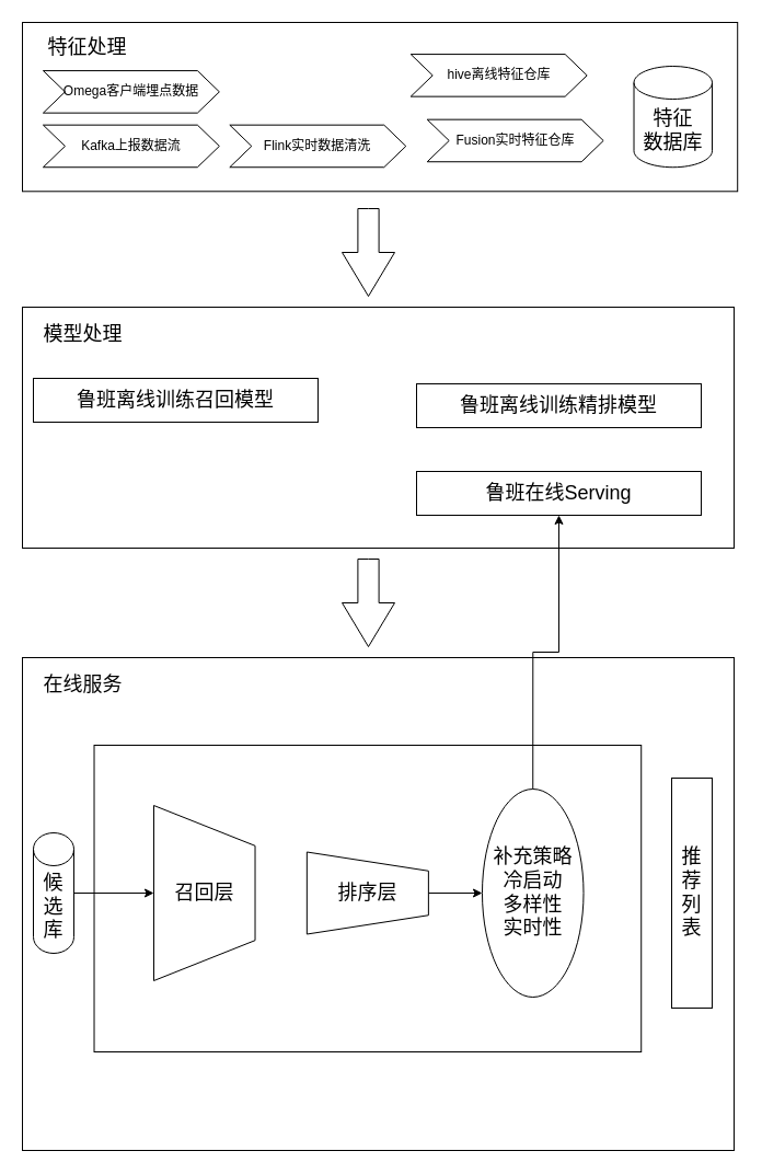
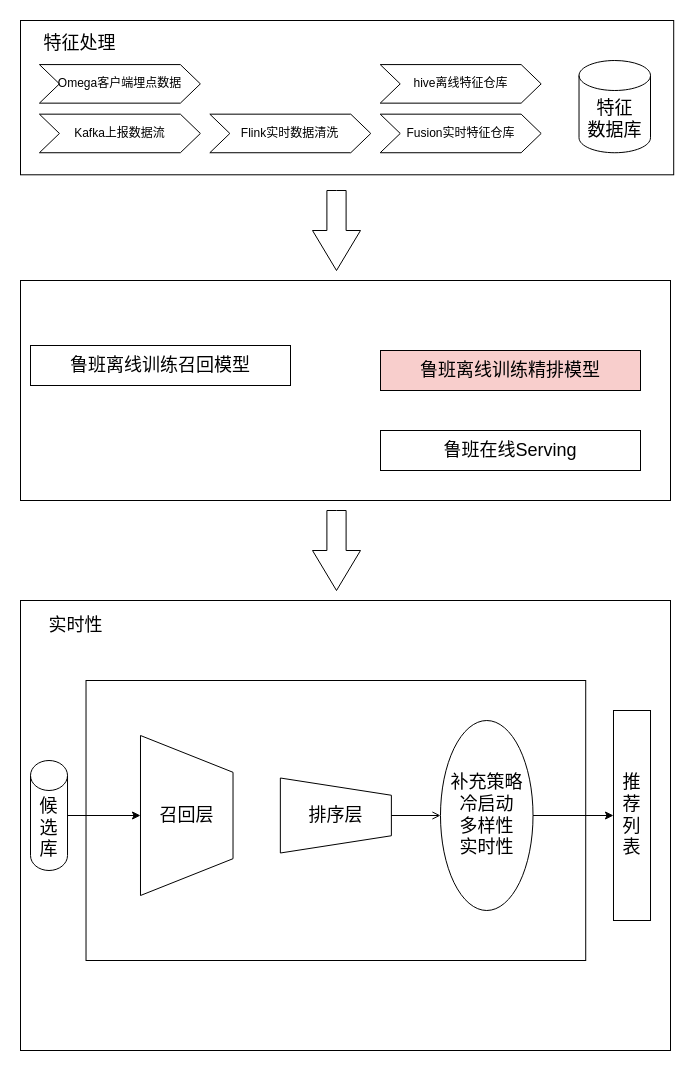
  <mxCell id="0" />
  <mxCell id="1" parent="0" />
  <mxCell id="2" value="" style="rounded=0;whiteSpace=wrap;html=1;" vertex="1" parent="1"><mxGeometry x="20" y="280" width="650" height="220" as="geometry" /></mxCell>
- <mxCell id="3" value="模型处理" style="text;html=1;resizable=0;autosize=1;align=center;verticalAlign=middle;points=[];fillColor=none;strokeColor=none;rounded=0;fontSize=18;" vertex="1" parent="1"><mxGeometry x="30" y="290" width="90" height="30" as="geometry" /></mxCell>
  <mxCell id="4" value="" style="group" vertex="1" connectable="0" parent="1"><mxGeometry x="20" y="20" width="653.2" height="154.286" as="geometry" /></mxCell>
  <mxCell id="5" value="" style="rounded=0;whiteSpace=wrap;html=1;" vertex="1" parent="4"><mxGeometry width="653.2" height="154.286" as="geometry" /></mxCell>
  <mxCell id="6" value="特征处理" style="text;html=1;resizable=0;autosize=1;align=center;verticalAlign=middle;points=[];fillColor=none;strokeColor=none;rounded=0;fontSize=18;" vertex="1" parent="4"><mxGeometry x="14.2" y="8.265" width="90" height="30" as="geometry" /></mxCell>
  <mxCell id="7" value="Omega客户端埋点数据" style="shape=step;perimeter=stepPerimeter;whiteSpace=wrap;html=1;fixedSize=1;" vertex="1" parent="4"><mxGeometry x="18.933" y="44.082" width="160.933" height="38.571" as="geometry" /></mxCell>
- <mxCell id="8" value="hive离线特征仓库" style="shape=step;perimeter=stepPerimeter;whiteSpace=wrap;html=1;fixedSize=1;" vertex="1" parent="4"><mxGeometry x="354.733" y="29.082" width="160.933" height="38.571" as="geometry" /></mxCell>
+ <mxCell id="8" value="hive离线特征仓库" style="shape=step;perimeter=stepPerimeter;whiteSpace=wrap;html=1;fixedSize=1;" vertex="1" parent="4"><mxGeometry x="359.733" y="44.082" width="160.933" height="38.571" as="geometry" /></mxCell>
  <mxCell id="9" value="Kafka上报数据流&lt;span style=&quot;color: rgba(0 , 0 , 0 , 0) ; font-family: monospace ; font-size: 0px&quot;&gt;%3CmxGraphModel%3E%3Croot%3E%3CmxCell%20id%3D%220%22%2F%3E%3CmxCell%20id%3D%221%22%20parent%3D%220%22%2F%3E%3CmxCell%20id%3D%222%22%20value%3D%22Omega%E5%AE%A2%E6%88%B7%E7%AB%AF%E5%9F%8B%E7%82%B9%E6%95%B0%E6%8D%AE%22%20style%3D%22shape%3Dstep%3Bperimeter%3DstepPerimeter%3BwhiteSpace%3Dwrap%3Bhtml%3D1%3BfixedSize%3D1%3B%22%20vertex%3D%221%22%20parent%3D%221%22%3E%3CmxGeometry%20x%3D%2290%22%20y%3D%22120%22%20width%3D%22170%22%20height%3D%2270%22%20as%3D%22geometry%22%2F%3E%3C%2FmxCell%3E%3C%2Froot%3E%3C%2FmxGraphModel%3E&lt;/span&gt;" style="shape=step;perimeter=stepPerimeter;whiteSpace=wrap;html=1;fixedSize=1;" vertex="1" parent="4"><mxGeometry x="18.933" y="93.673" width="160.933" height="38.571" as="geometry" /></mxCell>
  <mxCell id="10" value="Flink实时数据清洗" style="shape=step;perimeter=stepPerimeter;whiteSpace=wrap;html=1;fixedSize=1;" vertex="1" parent="4"><mxGeometry x="189.333" y="93.673" width="160.933" height="38.571" as="geometry" /></mxCell>
- <mxCell id="11" value="Fusion实时特征仓库" style="shape=step;perimeter=stepPerimeter;whiteSpace=wrap;html=1;fixedSize=1;" vertex="1" parent="4"><mxGeometry x="369.733" y="88.673" width="160.933" height="38.571" as="geometry" /></mxCell>
+ <mxCell id="11" value="Fusion实时特征仓库" style="shape=step;perimeter=stepPerimeter;whiteSpace=wrap;html=1;fixedSize=1;" vertex="1" parent="4"><mxGeometry x="359.733" y="93.673" width="160.933" height="38.571" as="geometry" /></mxCell>
  <mxCell id="12" value="特征&lt;br&gt;数据库" style="shape=cylinder3;whiteSpace=wrap;html=1;boundedLbl=1;backgroundOutline=1;size=15;fontSize=18;" vertex="1" parent="4"><mxGeometry x="558.53" y="40" width="71.47" height="92.24" as="geometry" /></mxCell>
  <mxCell id="13" value="" style="html=1;shadow=0;dashed=0;align=center;verticalAlign=middle;shape=mxgraph.arrows2.arrow;dy=0.6;dx=40;direction=south;notch=0;fontSize=18;" vertex="1" parent="1"><mxGeometry x="312" y="190" width="48" height="80" as="geometry" /></mxCell>
  <mxCell id="14" value="" style="html=1;shadow=0;dashed=0;align=center;verticalAlign=middle;shape=mxgraph.arrows2.arrow;dy=0.6;dx=40;direction=south;notch=0;fontSize=18;" vertex="1" parent="1"><mxGeometry x="312" y="510" width="48" height="80" as="geometry" /></mxCell>
- <mxCell id="15" value="鲁班离线训练精排模型" style="rounded=0;whiteSpace=wrap;html=1;fontSize=18;" vertex="1" parent="1"><mxGeometry x="380" y="350" width="260" height="40" as="geometry" /></mxCell>
+ <mxCell id="15" value="鲁班离线训练精排模型" style="rounded=0;whiteSpace=wrap;html=1;fontSize=18;fillColor=#f8cecc;" vertex="1" parent="1"><mxGeometry x="380" y="350" width="260" height="40" as="geometry" /></mxCell>
  <mxCell id="16" value="鲁班离线训练召回模型" style="rounded=0;whiteSpace=wrap;html=1;fontSize=18;" vertex="1" parent="1"><mxGeometry x="30" y="345" width="260" height="40" as="geometry" /></mxCell>
  <mxCell id="17" value="鲁班在线Serving" style="rounded=0;whiteSpace=wrap;html=1;fontSize=18;" vertex="1" parent="1"><mxGeometry x="380" y="430" width="260" height="40" as="geometry" /></mxCell>
  <mxCell id="18" value="" style="group" vertex="1" connectable="0" parent="1"><mxGeometry x="20" y="600" width="650" height="450" as="geometry" /></mxCell>
  <mxCell id="19" value="" style="rounded=0;whiteSpace=wrap;html=1;" vertex="1" parent="18"><mxGeometry width="650" height="450" as="geometry" /></mxCell>
- <mxCell id="20" value="在线服务" style="text;html=1;resizable=0;autosize=1;align=center;verticalAlign=middle;points=[];fillColor=none;strokeColor=none;rounded=0;fontSize=18;" vertex="1" parent="18"><mxGeometry x="10" y="10" width="90" height="30" as="geometry" /></mxCell>
+ <mxCell id="20" value="实时性" style="text;html=1;resizable=0;autosize=1;align=center;verticalAlign=middle;points=[];fillColor=none;strokeColor=none;rounded=0;fontSize=18;" vertex="1" parent="18"><mxGeometry x="10" y="10" width="90" height="30" as="geometry" /></mxCell>
  <mxCell id="21" value="" style="group" vertex="1" connectable="0" parent="18"><mxGeometry x="10" y="80" width="620" height="280" as="geometry" /></mxCell>
  <mxCell id="22" value="推&lt;br&gt;荐&lt;br&gt;列&lt;br&gt;表" style="rounded=0;whiteSpace=wrap;html=1;fontSize=18;" vertex="1" parent="21"><mxGeometry x="582.985" y="30" width="37.015" height="210" as="geometry" /></mxCell>
  <mxCell id="23" value="" style="rounded=0;whiteSpace=wrap;html=1;fontSize=18;" vertex="1" parent="21"><mxGeometry x="55.522" width="499.701" height="280" as="geometry" /></mxCell>
  <mxCell id="24" value="召回层" style="verticalLabelPosition=middle;verticalAlign=middle;html=1;shape=trapezoid;perimeter=trapezoidPerimeter;whiteSpace=wrap;size=0.23;arcSize=10;flipV=1;labelPosition=center;align=center;fontSize=18;direction=south;" vertex="1" parent="21"><mxGeometry x="109.996" y="55" width="92.537" height="160" as="geometry" /></mxCell>
  <mxCell id="25" value="排序层" style="verticalLabelPosition=middle;verticalAlign=middle;html=1;shape=trapezoid;perimeter=trapezoidPerimeter;whiteSpace=wrap;size=0.23;arcSize=10;flipV=1;labelPosition=center;align=center;fontSize=18;direction=south;" vertex="1" parent="21"><mxGeometry x="249.852" y="97.5" width="111.045" height="75" as="geometry" /></mxCell>
- <mxCell id="26" value="" style="edgeStyle=orthogonalEdgeStyle;rounded=0;orthogonalLoop=1;jettySize=auto;html=1;fontSize=18;" edge="1" parent="21" source="27" target="17"><mxGeometry relative="1" as="geometry" /></mxCell>
+ <mxCell id="26" value="" style="edgeStyle=orthogonalEdgeStyle;rounded=0;orthogonalLoop=1;jettySize=auto;html=1;fontSize=18;" edge="1" parent="21" source="27" target="22"><mxGeometry relative="1" as="geometry" /></mxCell>
  <mxCell id="27" value="补充策略&lt;br&gt;冷启动&lt;br&gt;多样性&lt;br&gt;实时性&lt;br&gt;" style="ellipse;whiteSpace=wrap;html=1;fontSize=18;" vertex="1" parent="21"><mxGeometry x="409.995" y="40" width="92.537" height="190" as="geometry" /></mxCell>
- <mxCell id="28" value="" style="edgeStyle=orthogonalEdgeStyle;rounded=0;orthogonalLoop=1;jettySize=auto;html=1;fontSize=18;" edge="1" parent="21" source="25" target="27"><mxGeometry relative="1" as="geometry" /></mxCell>
+ <mxCell id="28" value="" style="edgeStyle=orthogonalEdgeStyle;rounded=0;orthogonalLoop=1;jettySize=auto;html=1;fontSize=18;endArrow=open;" edge="1" parent="21" source="25" target="27"><mxGeometry relative="1" as="geometry" /></mxCell>
  <mxCell id="29" value="候&lt;br&gt;选&lt;br&gt;库" style="shape=cylinder3;whiteSpace=wrap;html=1;boundedLbl=1;backgroundOutline=1;size=15;fontSize=18;" vertex="1" parent="21"><mxGeometry y="80" width="37.015" height="110" as="geometry" /></mxCell>
  <mxCell id="30" value="" style="edgeStyle=orthogonalEdgeStyle;rounded=0;orthogonalLoop=1;jettySize=auto;html=1;fontSize=18;entryX=0.5;entryY=1;entryDx=0;entryDy=0;" edge="1" parent="21" source="29" target="24"><mxGeometry relative="1" as="geometry" /></mxCell>
